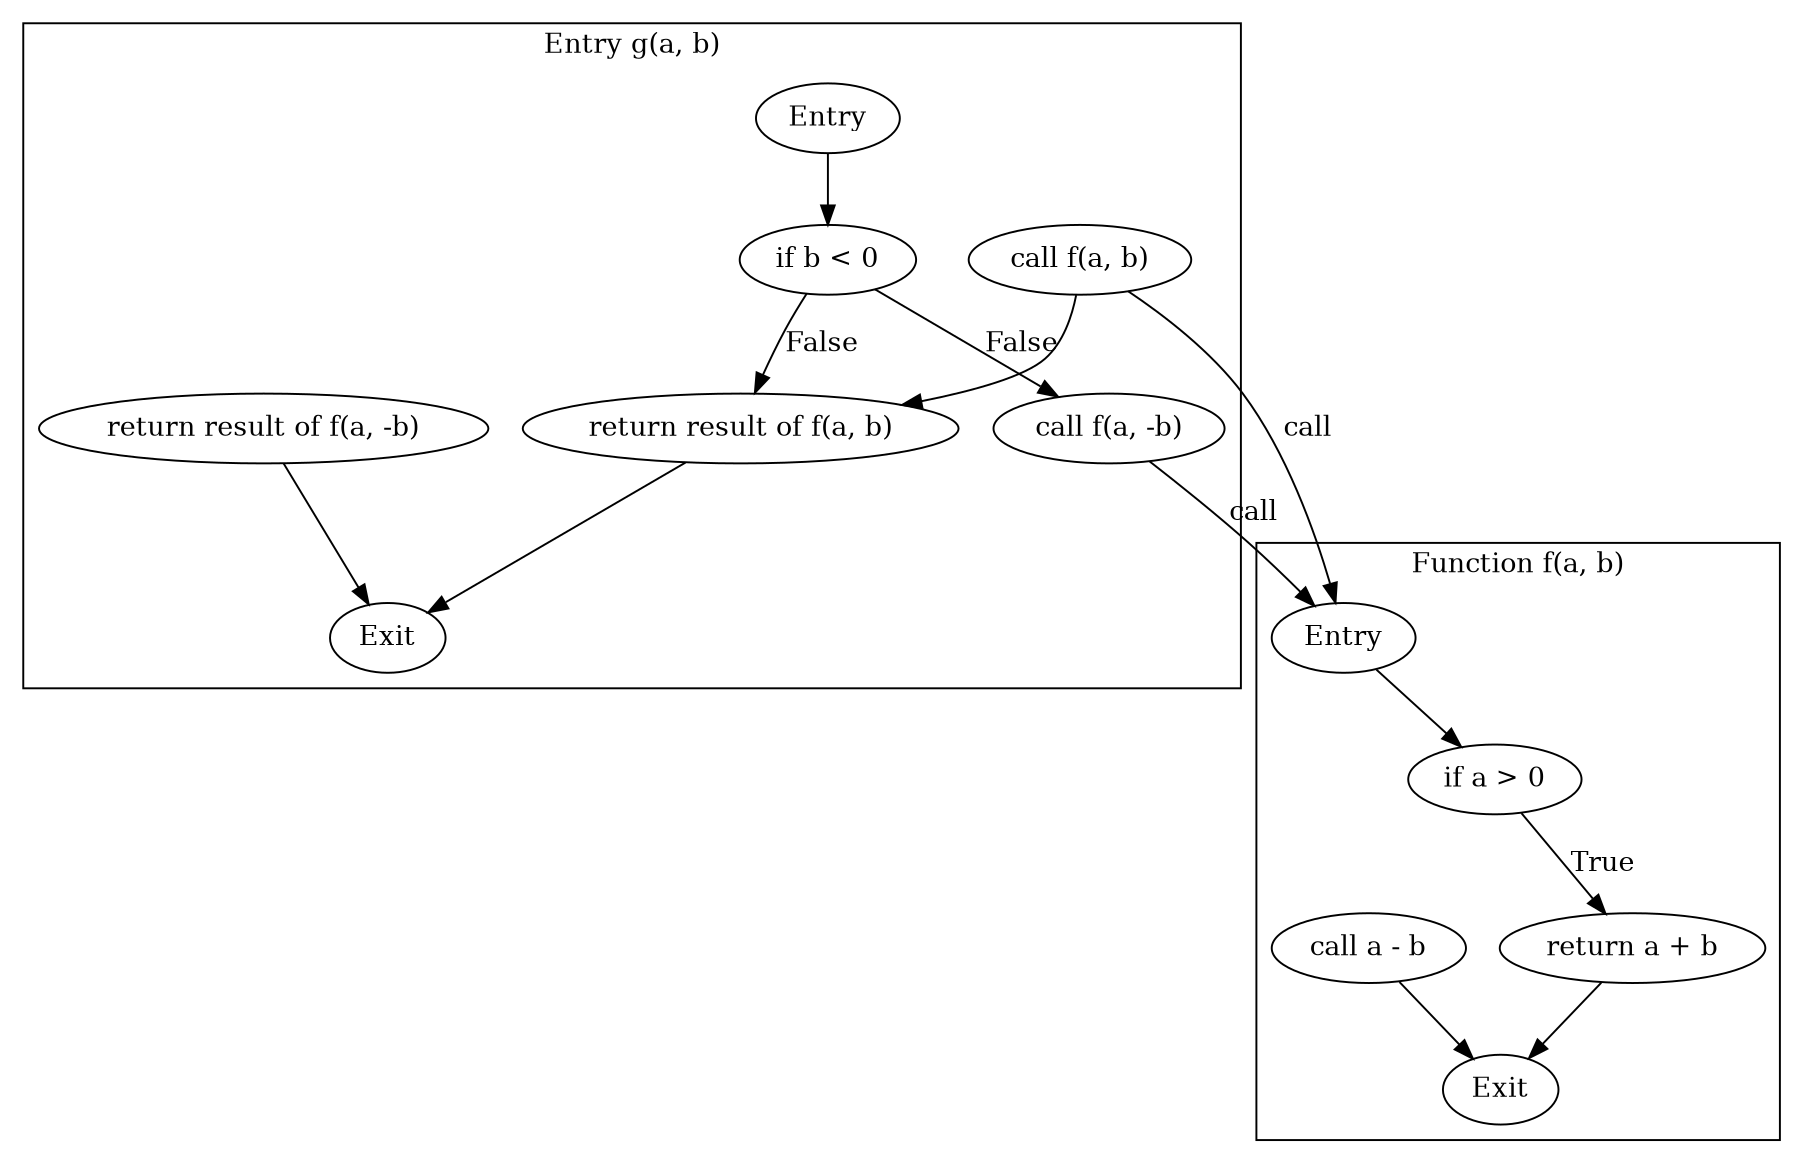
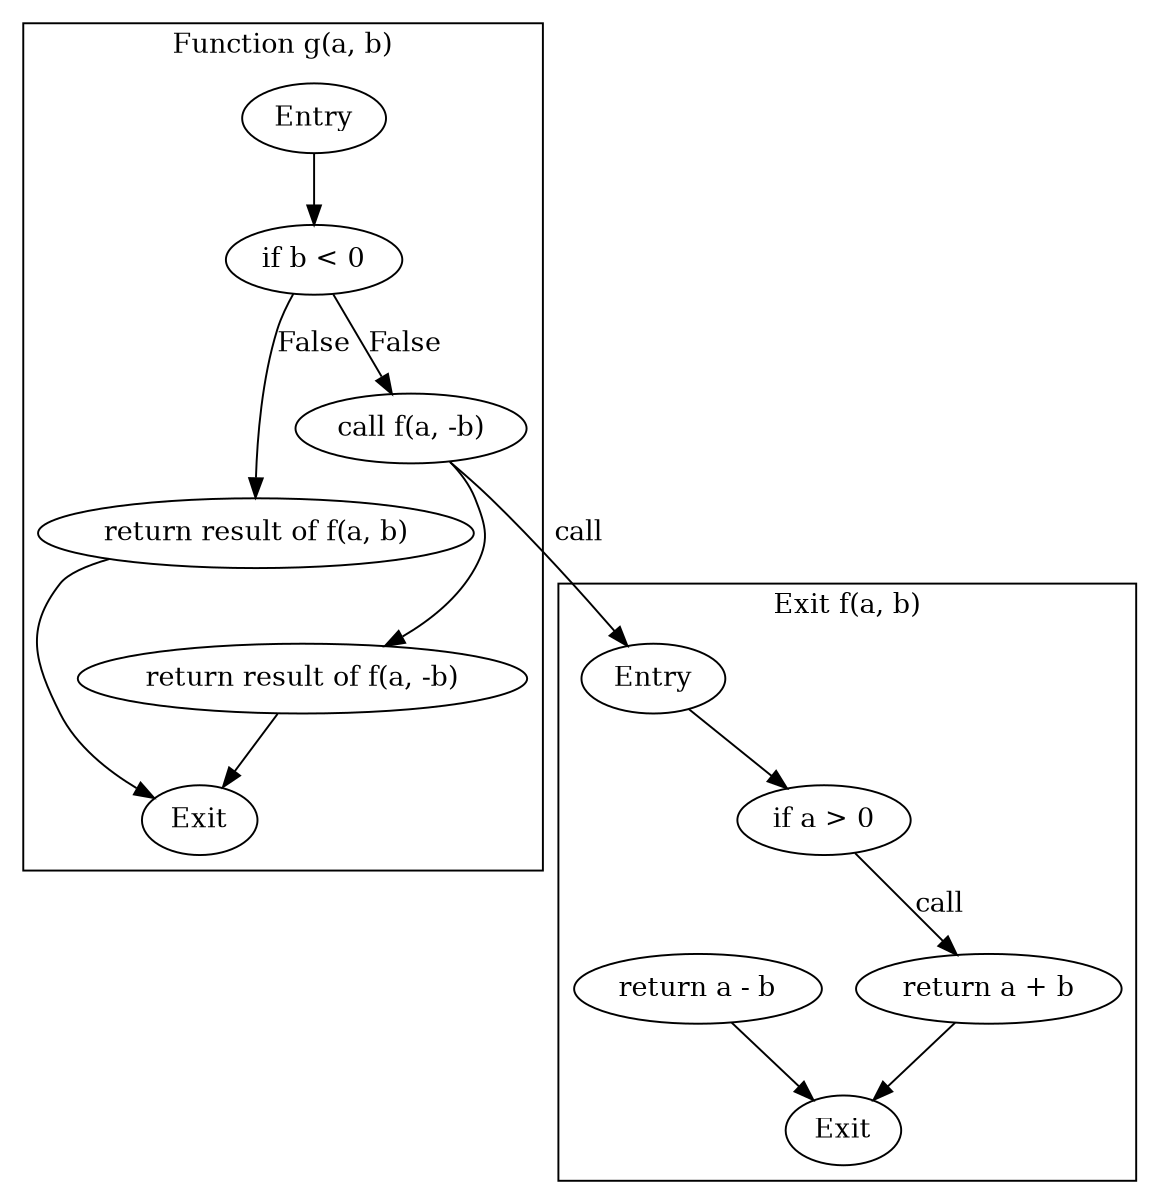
  digraph {
    n1 [label=Entry]
    n2 [label="if a > 0"]
    n3 [label="return a + b"]
-   n4 [label="call a - b"]
+   n4 [label="return a - b"]
    n5 [label=Exit]
    n6 [label=Entry]
    n7 [label="if b < 0"]
    n8 [label="call f(a, -b)"]
-   n9 [label="call f(a, b)"]
    n10 [label="return result of f(a, -b)"]
    n11 [label="return result of f(a, b)"]
    n12 [label=Exit]
    subgraph cluster_1 {
-     label="Function f(a, b)"
+     label="Exit f(a, b)"
      n1
      n2
      n3
      n4
      n5
    }
    subgraph cluster_2 {
-     label="Entry g(a, b)"
+     label="Function g(a, b)"
      n6
      n7
      n8
-     n9
      n10
      n11
      n12
    }
    n1 -> n2
-   n2 -> n3 [label=True]
+   n2 -> n3 [label=call]
    n3 -> n5
    n4 -> n5
    n6 -> n7
    n7 -> n8 [label=False]
    n7 -> n11 [label=False]
    n8 -> n1 [label=call]
-   n9 -> n1 [label=call]
-   n9 -> n11
+   n8 -> n10
    n10 -> n12
    n11 -> n12
  }
